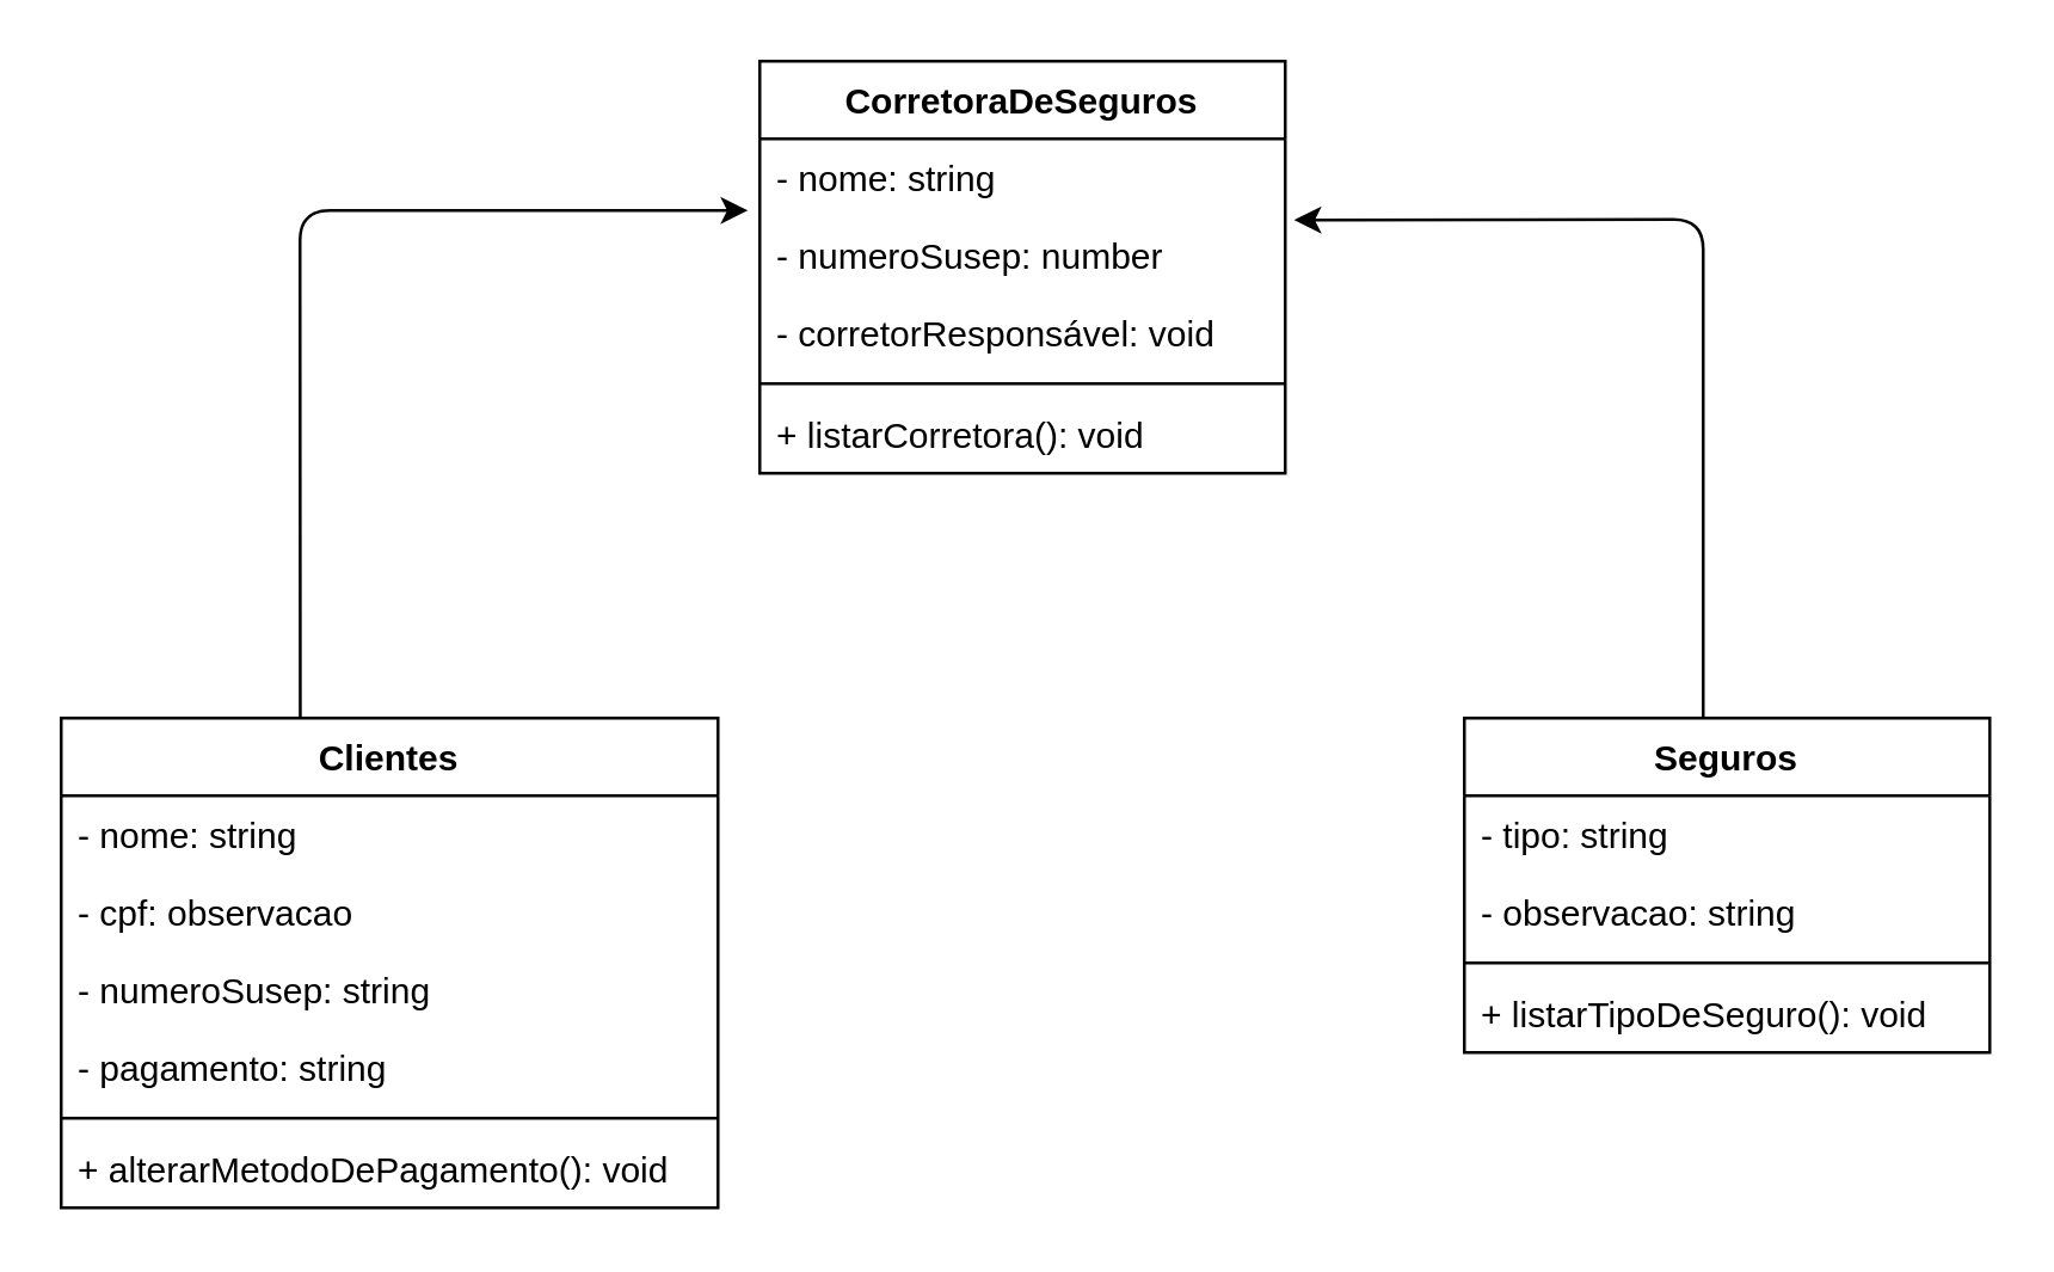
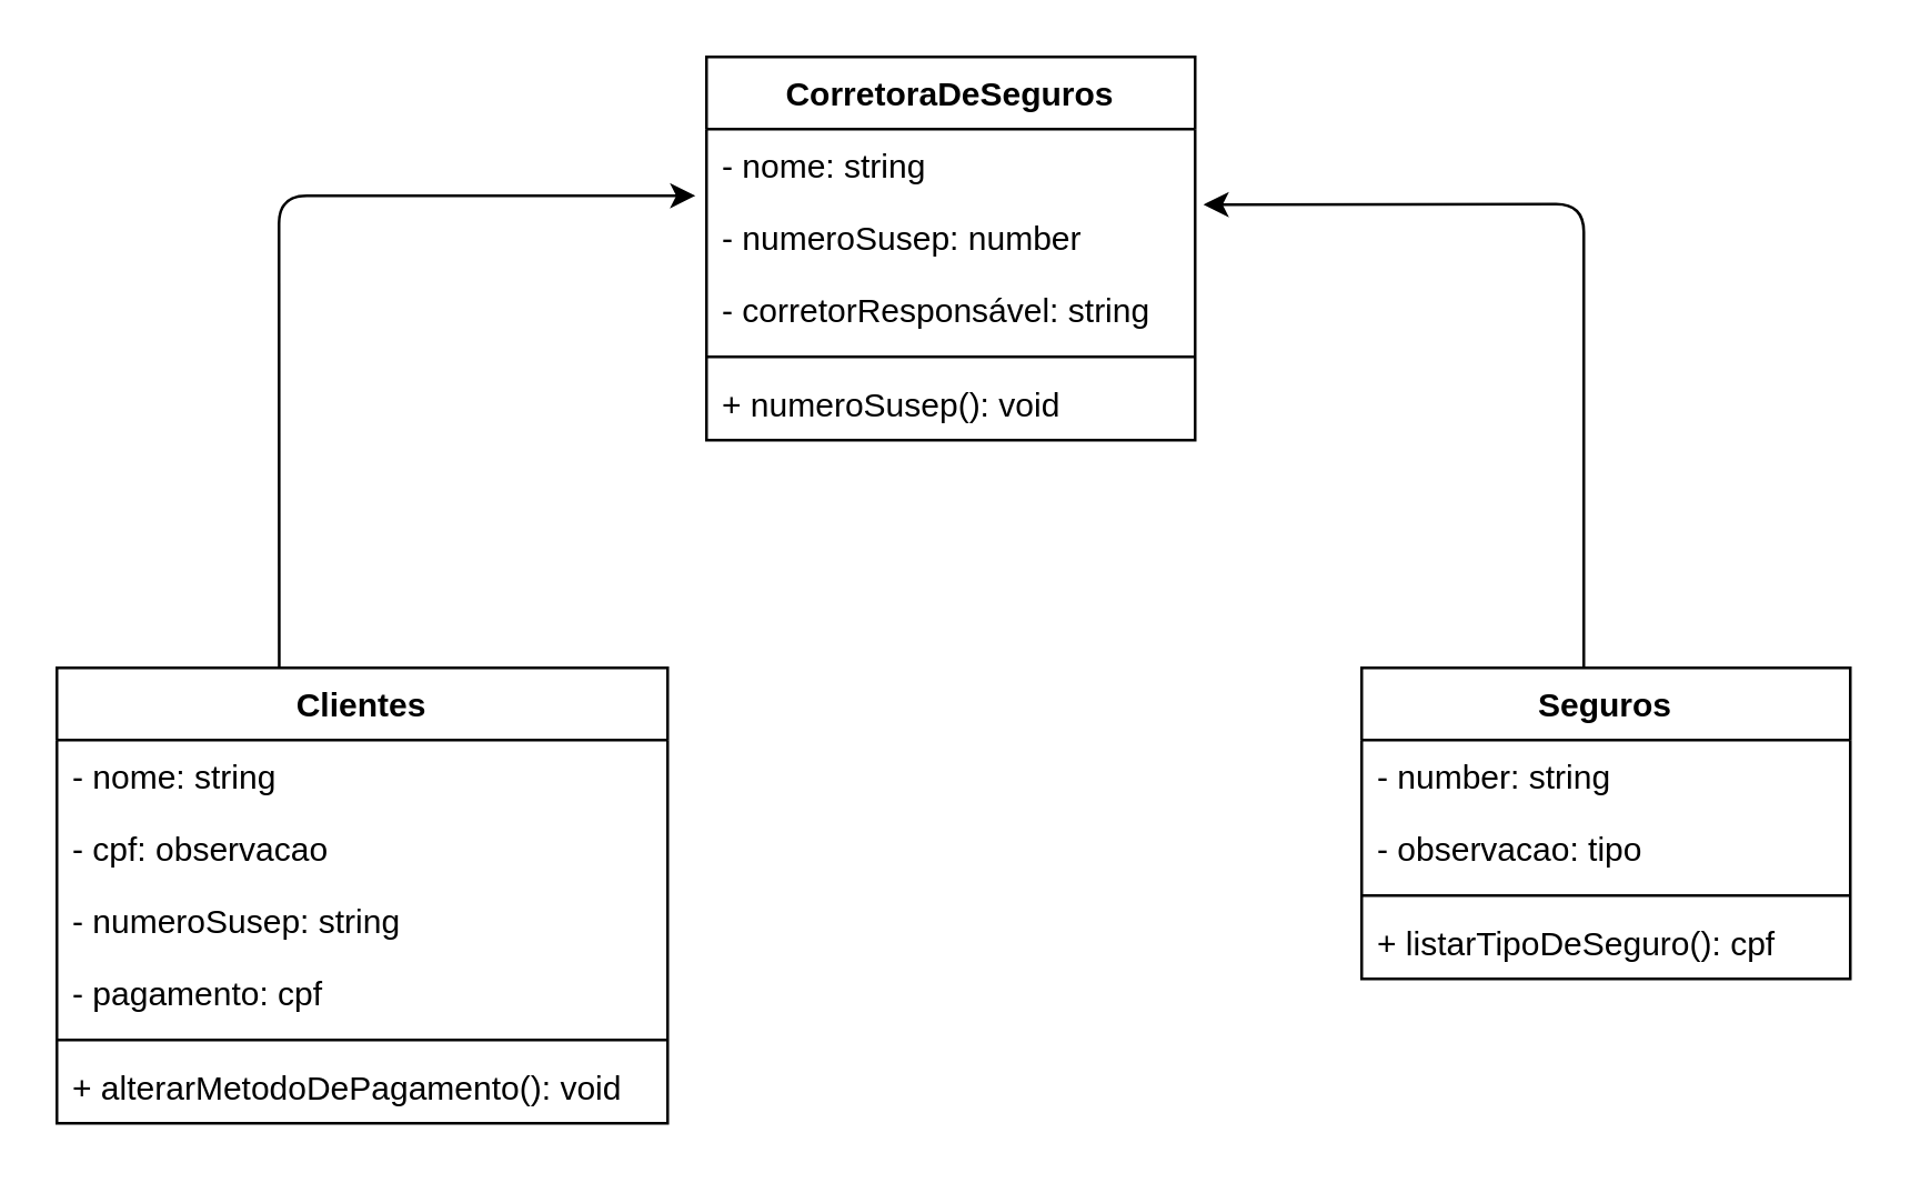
  <mxCell id="0" />
  <mxCell id="1" parent="0" />
  <mxCell id="2" value="CorretoraDeSeguros" style="swimlane;fontStyle=1;align=center;verticalAlign=top;childLayout=stackLayout;horizontal=1;startSize=26;horizontalStack=0;resizeParent=1;resizeParentMax=0;resizeLast=0;collapsible=1;marginBottom=0;" vertex="1" parent="1"><mxGeometry x="254" y="20" width="176" height="138" as="geometry" /></mxCell>
  <mxCell id="3" value="- nome: string" style="text;strokeColor=none;fillColor=none;align=left;verticalAlign=top;spacingLeft=4;spacingRight=4;overflow=hidden;rotatable=0;points=[[0,0.5],[1,0.5]];portConstraint=eastwest;" vertex="1" parent="2"><mxGeometry y="26" width="176" height="26" as="geometry" /></mxCell>
  <mxCell id="4" value="- numeroSusep: number" style="text;strokeColor=none;fillColor=none;align=left;verticalAlign=top;spacingLeft=4;spacingRight=4;overflow=hidden;rotatable=0;points=[[0,0.5],[1,0.5]];portConstraint=eastwest;" vertex="1" parent="2"><mxGeometry y="52" width="176" height="26" as="geometry" /></mxCell>
- <mxCell id="5" value="- corretorResponsável: void" style="text;strokeColor=none;fillColor=none;align=left;verticalAlign=top;spacingLeft=4;spacingRight=4;overflow=hidden;rotatable=0;points=[[0,0.5],[1,0.5]];portConstraint=eastwest;" vertex="1" parent="2"><mxGeometry y="78" width="176" height="26" as="geometry" /></mxCell>
+ <mxCell id="5" value="- corretorResponsável: string" style="text;strokeColor=none;fillColor=none;align=left;verticalAlign=top;spacingLeft=4;spacingRight=4;overflow=hidden;rotatable=0;points=[[0,0.5],[1,0.5]];portConstraint=eastwest;" vertex="1" parent="2"><mxGeometry y="78" width="176" height="26" as="geometry" /></mxCell>
  <mxCell id="6" value="" style="line;strokeWidth=1;fillColor=none;align=left;verticalAlign=middle;spacingTop=-1;spacingLeft=3;spacingRight=3;rotatable=0;labelPosition=right;points=[];portConstraint=eastwest;strokeColor=inherit;" vertex="1" parent="2"><mxGeometry y="104" width="176" height="8" as="geometry" /></mxCell>
- <mxCell id="7" value="+ listarCorretora(): void" style="text;strokeColor=none;fillColor=none;align=left;verticalAlign=top;spacingLeft=4;spacingRight=4;overflow=hidden;rotatable=0;points=[[0,0.5],[1,0.5]];portConstraint=eastwest;" vertex="1" parent="2"><mxGeometry y="112" width="176" height="26" as="geometry" /></mxCell>
+ <mxCell id="7" value="+ numeroSusep(): void" style="text;strokeColor=none;fillColor=none;align=left;verticalAlign=top;spacingLeft=4;spacingRight=4;overflow=hidden;rotatable=0;points=[[0,0.5],[1,0.5]];portConstraint=eastwest;" vertex="1" parent="2"><mxGeometry y="112" width="176" height="26" as="geometry" /></mxCell>
  <mxCell id="8" value="Clientes" style="swimlane;fontStyle=1;align=center;verticalAlign=top;childLayout=stackLayout;horizontal=1;startSize=26;horizontalStack=0;resizeParent=1;resizeParentMax=0;resizeLast=0;collapsible=1;marginBottom=0;" vertex="1" parent="1"><mxGeometry x="20" y="240" width="220" height="164" as="geometry" /></mxCell>
  <mxCell id="9" value="- nome: string" style="text;strokeColor=none;fillColor=none;align=left;verticalAlign=top;spacingLeft=4;spacingRight=4;overflow=hidden;rotatable=0;points=[[0,0.5],[1,0.5]];portConstraint=eastwest;" vertex="1" parent="8"><mxGeometry y="26" width="220" height="26" as="geometry" /></mxCell>
  <mxCell id="10" value="- cpf: observacao" style="text;strokeColor=none;fillColor=none;align=left;verticalAlign=top;spacingLeft=4;spacingRight=4;overflow=hidden;rotatable=0;points=[[0,0.5],[1,0.5]];portConstraint=eastwest;" vertex="1" parent="8"><mxGeometry y="52" width="220" height="26" as="geometry" /></mxCell>
  <mxCell id="11" value="- numeroSusep: string" style="text;strokeColor=none;fillColor=none;align=left;verticalAlign=top;spacingLeft=4;spacingRight=4;overflow=hidden;rotatable=0;points=[[0,0.5],[1,0.5]];portConstraint=eastwest;" vertex="1" parent="8"><mxGeometry y="78" width="220" height="26" as="geometry" /></mxCell>
- <mxCell id="12" value="- pagamento: string" style="text;strokeColor=none;fillColor=none;align=left;verticalAlign=top;spacingLeft=4;spacingRight=4;overflow=hidden;rotatable=0;points=[[0,0.5],[1,0.5]];portConstraint=eastwest;" vertex="1" parent="8"><mxGeometry y="104" width="220" height="26" as="geometry" /></mxCell>
+ <mxCell id="12" value="- pagamento: cpf" style="text;strokeColor=none;fillColor=none;align=left;verticalAlign=top;spacingLeft=4;spacingRight=4;overflow=hidden;rotatable=0;points=[[0,0.5],[1,0.5]];portConstraint=eastwest;" vertex="1" parent="8"><mxGeometry y="104" width="220" height="26" as="geometry" /></mxCell>
  <mxCell id="13" value="" style="line;strokeWidth=1;fillColor=none;align=left;verticalAlign=middle;spacingTop=-1;spacingLeft=3;spacingRight=3;rotatable=0;labelPosition=right;points=[];portConstraint=eastwest;strokeColor=inherit;" vertex="1" parent="8"><mxGeometry y="130" width="220" height="8" as="geometry" /></mxCell>
  <mxCell id="14" value="+ alterarMetodoDePagamento(): void" style="text;strokeColor=none;fillColor=none;align=left;verticalAlign=top;spacingLeft=4;spacingRight=4;overflow=hidden;rotatable=0;points=[[0,0.5],[1,0.5]];portConstraint=eastwest;" vertex="1" parent="8"><mxGeometry y="138" width="220" height="26" as="geometry" /></mxCell>
  <mxCell id="15" value="Seguros" style="swimlane;fontStyle=1;align=center;verticalAlign=top;childLayout=stackLayout;horizontal=1;startSize=26;horizontalStack=0;resizeParent=1;resizeParentMax=0;resizeLast=0;collapsible=1;marginBottom=0;" vertex="1" parent="1"><mxGeometry x="490" y="240" width="176" height="112" as="geometry" /></mxCell>
- <mxCell id="16" value="- tipo: string" style="text;strokeColor=none;fillColor=none;align=left;verticalAlign=top;spacingLeft=4;spacingRight=4;overflow=hidden;rotatable=0;points=[[0,0.5],[1,0.5]];portConstraint=eastwest;" vertex="1" parent="15"><mxGeometry y="26" width="176" height="26" as="geometry" /></mxCell>
- <mxCell id="17" value="- observacao: string" style="text;strokeColor=none;fillColor=none;align=left;verticalAlign=top;spacingLeft=4;spacingRight=4;overflow=hidden;rotatable=0;points=[[0,0.5],[1,0.5]];portConstraint=eastwest;" vertex="1" parent="15"><mxGeometry y="52" width="176" height="26" as="geometry" /></mxCell>
+ <mxCell id="16" value="- number: string" style="text;strokeColor=none;fillColor=none;align=left;verticalAlign=top;spacingLeft=4;spacingRight=4;overflow=hidden;rotatable=0;points=[[0,0.5],[1,0.5]];portConstraint=eastwest;" vertex="1" parent="15"><mxGeometry y="26" width="176" height="26" as="geometry" /></mxCell>
+ <mxCell id="17" value="- observacao: tipo" style="text;strokeColor=none;fillColor=none;align=left;verticalAlign=top;spacingLeft=4;spacingRight=4;overflow=hidden;rotatable=0;points=[[0,0.5],[1,0.5]];portConstraint=eastwest;" vertex="1" parent="15"><mxGeometry y="52" width="176" height="26" as="geometry" /></mxCell>
  <mxCell id="18" value="" style="line;strokeWidth=1;fillColor=none;align=left;verticalAlign=middle;spacingTop=-1;spacingLeft=3;spacingRight=3;rotatable=0;labelPosition=right;points=[];portConstraint=eastwest;strokeColor=inherit;" vertex="1" parent="15"><mxGeometry y="78" width="176" height="8" as="geometry" /></mxCell>
- <mxCell id="19" value="+ listarTipoDeSeguro(): void" style="text;strokeColor=none;fillColor=none;align=left;verticalAlign=top;spacingLeft=4;spacingRight=4;overflow=hidden;rotatable=0;points=[[0,0.5],[1,0.5]];portConstraint=eastwest;" vertex="1" parent="15"><mxGeometry y="86" width="176" height="26" as="geometry" /></mxCell>
+ <mxCell id="19" value="+ listarTipoDeSeguro(): cpf" style="text;strokeColor=none;fillColor=none;align=left;verticalAlign=top;spacingLeft=4;spacingRight=4;overflow=hidden;rotatable=0;points=[[0,0.5],[1,0.5]];portConstraint=eastwest;" vertex="1" parent="15"><mxGeometry y="86" width="176" height="26" as="geometry" /></mxCell>
  <mxCell id="20" value="" style="endArrow=classic;html=1;exitX=0.364;exitY=0;exitDx=0;exitDy=0;exitPerimeter=0;" edge="1" parent="1" source="8"><mxGeometry width="50" height="50" relative="1" as="geometry"><mxPoint x="100" y="114" as="sourcePoint" /><mxPoint x="250" y="70" as="targetPoint" /><Array as="points"><mxPoint x="100" y="70" /></Array></mxGeometry></mxCell>
  <mxCell id="21" value="" style="endArrow=classic;html=1;entryX=1.017;entryY=1.046;entryDx=0;entryDy=0;entryPerimeter=0;" edge="1" parent="1" target="3"><mxGeometry width="50" height="50" relative="1" as="geometry"><mxPoint x="570" y="240" as="sourcePoint" /><mxPoint x="570" y="20" as="targetPoint" /><Array as="points"><mxPoint x="570" y="73" /></Array></mxGeometry></mxCell>
